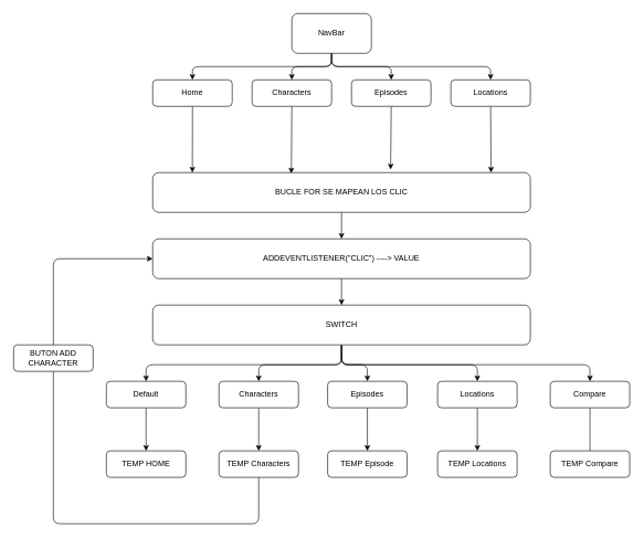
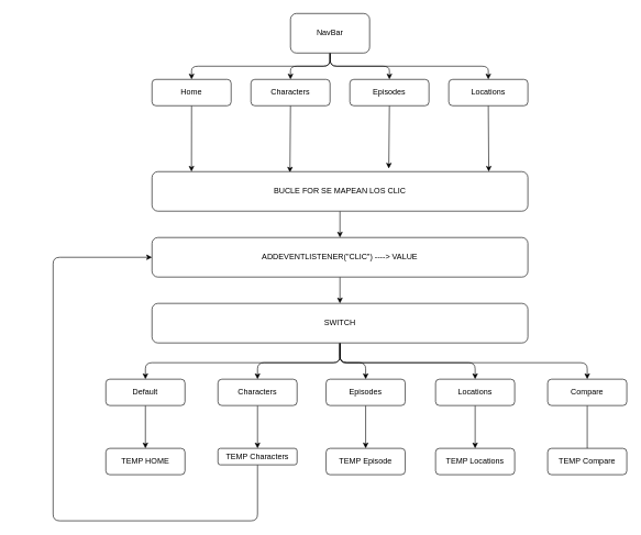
  <mxCell id="0" />
  <mxCell id="1" parent="0" />
  <mxCell id="2" style="edgeStyle=none;html=1;exitX=0.5;exitY=1;exitDx=0;exitDy=0;entryX=0.5;entryY=0;entryDx=0;entryDy=0;" edge="1" parent="1" source="6" target="10"><mxGeometry relative="1" as="geometry"><Array as="points"><mxPoint x="500" y="100" /><mxPoint x="440" y="100" /></Array></mxGeometry></mxCell>
  <mxCell id="3" style="edgeStyle=none;html=1;exitX=0.5;exitY=1;exitDx=0;exitDy=0;entryX=0.5;entryY=0;entryDx=0;entryDy=0;" edge="1" parent="1" source="6" target="8"><mxGeometry relative="1" as="geometry"><Array as="points"><mxPoint x="500" y="100" /><mxPoint x="290" y="100" /></Array></mxGeometry></mxCell>
  <mxCell id="4" style="edgeStyle=none;html=1;exitX=0.5;exitY=1;exitDx=0;exitDy=0;entryX=0.5;entryY=0;entryDx=0;entryDy=0;" edge="1" parent="1" source="6" target="12"><mxGeometry relative="1" as="geometry"><Array as="points"><mxPoint x="500" y="100" /><mxPoint x="590" y="100" /></Array></mxGeometry></mxCell>
  <mxCell id="5" style="edgeStyle=none;html=1;exitX=0.5;exitY=1;exitDx=0;exitDy=0;entryX=0.5;entryY=0;entryDx=0;entryDy=0;" edge="1" parent="1" source="6" target="14"><mxGeometry relative="1" as="geometry"><Array as="points"><mxPoint x="500" y="100" /><mxPoint x="740" y="100" /></Array></mxGeometry></mxCell>
  <mxCell id="6" value="NavBar" style="rounded=1;whiteSpace=wrap;html=1;" vertex="1" parent="1"><mxGeometry x="440" y="20" width="120" height="60" as="geometry" /></mxCell>
  <mxCell id="7" style="edgeStyle=none;html=1;exitX=0.5;exitY=1;exitDx=0;exitDy=0;entryX=0.105;entryY=0;entryDx=0;entryDy=0;entryPerimeter=0;" edge="1" parent="1" source="8" target="16"><mxGeometry relative="1" as="geometry" /></mxCell>
  <mxCell id="8" value="Home" style="rounded=1;whiteSpace=wrap;html=1;" vertex="1" parent="1"><mxGeometry x="230" y="120" width="120" height="40" as="geometry" /></mxCell>
  <mxCell id="9" style="edgeStyle=none;html=1;exitX=0.5;exitY=1;exitDx=0;exitDy=0;entryX=0.367;entryY=0.022;entryDx=0;entryDy=0;entryPerimeter=0;" edge="1" parent="1" source="10" target="16"><mxGeometry relative="1" as="geometry" /></mxCell>
  <mxCell id="10" value="Characters" style="rounded=1;whiteSpace=wrap;html=1;" vertex="1" parent="1"><mxGeometry x="380" y="120" width="120" height="40" as="geometry" /></mxCell>
  <mxCell id="11" style="edgeStyle=none;html=1;exitX=0.5;exitY=1;exitDx=0;exitDy=0;entryX=0.63;entryY=-0.078;entryDx=0;entryDy=0;entryPerimeter=0;" edge="1" parent="1" source="12" target="16"><mxGeometry relative="1" as="geometry" /></mxCell>
  <mxCell id="12" value="Episodes" style="rounded=1;whiteSpace=wrap;html=1;" vertex="1" parent="1"><mxGeometry x="530" y="120" width="120" height="40" as="geometry" /></mxCell>
  <mxCell id="13" style="edgeStyle=none;html=1;exitX=0.5;exitY=1;exitDx=0;exitDy=0;entryX=0.896;entryY=0;entryDx=0;entryDy=0;entryPerimeter=0;" edge="1" parent="1" source="14" target="16"><mxGeometry relative="1" as="geometry" /></mxCell>
  <mxCell id="14" value="Locations" style="rounded=1;whiteSpace=wrap;html=1;" vertex="1" parent="1"><mxGeometry x="680" y="120" width="120" height="40" as="geometry" /></mxCell>
  <mxCell id="15" style="edgeStyle=none;html=1;exitX=0.5;exitY=1;exitDx=0;exitDy=0;" edge="1" parent="1" source="16"><mxGeometry relative="1" as="geometry"><mxPoint x="515" y="360" as="targetPoint" /></mxGeometry></mxCell>
  <mxCell id="16" value="BUCLE FOR SE MAPEAN LOS CLIC" style="rounded=1;whiteSpace=wrap;html=1;" vertex="1" parent="1"><mxGeometry x="230" y="260" width="570" height="60" as="geometry" /></mxCell>
  <mxCell id="17" style="edgeStyle=none;html=1;exitX=0.5;exitY=1;exitDx=0;exitDy=0;entryX=0.5;entryY=0;entryDx=0;entryDy=0;" edge="1" parent="1" source="18" target="24"><mxGeometry relative="1" as="geometry" /></mxCell>
  <mxCell id="18" value="ADDEVENTLISTENER(&quot;CLIC&quot;) ----&amp;gt; VALUE" style="rounded=1;whiteSpace=wrap;html=1;" vertex="1" parent="1"><mxGeometry x="230" y="360" width="570" height="60" as="geometry" /></mxCell>
  <mxCell id="19" style="edgeStyle=none;html=1;exitX=0.5;exitY=1;exitDx=0;exitDy=0;entryX=0.5;entryY=0;entryDx=0;entryDy=0;" edge="1" parent="1" source="24" target="26"><mxGeometry relative="1" as="geometry"><Array as="points"><mxPoint x="515" y="550" /><mxPoint x="220" y="550" /></Array></mxGeometry></mxCell>
  <mxCell id="20" style="edgeStyle=none;html=1;exitX=0.5;exitY=1;exitDx=0;exitDy=0;entryX=0.5;entryY=0;entryDx=0;entryDy=0;" edge="1" parent="1" source="24" target="28"><mxGeometry relative="1" as="geometry"><Array as="points"><mxPoint x="515" y="550" /><mxPoint x="390" y="550" /></Array></mxGeometry></mxCell>
  <mxCell id="21" style="edgeStyle=none;html=1;exitX=0.5;exitY=1;exitDx=0;exitDy=0;entryX=0.5;entryY=0;entryDx=0;entryDy=0;" edge="1" parent="1" source="24" target="30"><mxGeometry relative="1" as="geometry"><Array as="points"><mxPoint x="515" y="550" /><mxPoint x="554" y="550" /></Array></mxGeometry></mxCell>
  <mxCell id="22" style="edgeStyle=none;html=1;exitX=0.5;exitY=1;exitDx=0;exitDy=0;entryX=0.5;entryY=0;entryDx=0;entryDy=0;" edge="1" parent="1" source="24" target="32"><mxGeometry relative="1" as="geometry"><Array as="points"><mxPoint x="515" y="550" /><mxPoint x="720" y="550" /></Array></mxGeometry></mxCell>
  <mxCell id="23" style="edgeStyle=none;html=1;exitX=0.5;exitY=1;exitDx=0;exitDy=0;entryX=0.5;entryY=0;entryDx=0;entryDy=0;" edge="1" parent="1" source="24" target="34"><mxGeometry relative="1" as="geometry"><Array as="points"><mxPoint x="515" y="550" /><mxPoint x="890" y="550" /></Array></mxGeometry></mxCell>
  <mxCell id="24" value="SWITCH" style="rounded=1;whiteSpace=wrap;html=1;" vertex="1" parent="1"><mxGeometry x="230" y="460" width="570" height="60" as="geometry" /></mxCell>
  <mxCell id="25" style="edgeStyle=none;html=1;exitX=0.5;exitY=1;exitDx=0;exitDy=0;entryX=0.5;entryY=0;entryDx=0;entryDy=0;" edge="1" parent="1" source="26" target="35"><mxGeometry relative="1" as="geometry" /></mxCell>
  <mxCell id="26" value="Default" style="rounded=1;whiteSpace=wrap;html=1;" vertex="1" parent="1"><mxGeometry x="160" y="575" width="120" height="40" as="geometry" /></mxCell>
  <mxCell id="27" style="edgeStyle=none;html=1;exitX=0.5;exitY=1;exitDx=0;exitDy=0;entryX=0.5;entryY=0;entryDx=0;entryDy=0;" edge="1" parent="1" source="28" target="37"><mxGeometry relative="1" as="geometry" /></mxCell>
  <mxCell id="28" value="Characters" style="rounded=1;whiteSpace=wrap;html=1;" vertex="1" parent="1"><mxGeometry x="330" y="575" width="120" height="40" as="geometry" /></mxCell>
  <mxCell id="29" style="edgeStyle=none;html=1;exitX=0.5;exitY=1;exitDx=0;exitDy=0;entryX=0.5;entryY=0;entryDx=0;entryDy=0;" edge="1" parent="1" source="30" target="38"><mxGeometry relative="1" as="geometry" /></mxCell>
  <mxCell id="30" value="Episodes" style="rounded=1;whiteSpace=wrap;html=1;" vertex="1" parent="1"><mxGeometry x="494" y="575" width="120" height="40" as="geometry" /></mxCell>
  <mxCell id="31" style="edgeStyle=none;html=1;exitX=0.5;exitY=1;exitDx=0;exitDy=0;entryX=0.5;entryY=0;entryDx=0;entryDy=0;" edge="1" parent="1" source="32" target="39"><mxGeometry relative="1" as="geometry" /></mxCell>
  <mxCell id="32" value="Locations" style="rounded=1;whiteSpace=wrap;html=1;" vertex="1" parent="1"><mxGeometry x="660" y="575" width="120" height="40" as="geometry" /></mxCell>
  <mxCell id="33" style="edgeStyle=none;html=1;exitX=0.5;exitY=1;exitDx=0;exitDy=0;entryX=0.5;entryY=0;entryDx=0;entryDy=0;endArrow=none;" edge="1" parent="1" source="34" target="40"><mxGeometry relative="1" as="geometry" /></mxCell>
  <mxCell id="34" value="Compare" style="rounded=1;whiteSpace=wrap;html=1;" vertex="1" parent="1"><mxGeometry x="830" y="575" width="120" height="40" as="geometry" /></mxCell>
  <mxCell id="35" value="TEMP HOME" style="rounded=1;whiteSpace=wrap;html=1;" vertex="1" parent="1"><mxGeometry x="160" y="680" width="120" height="40" as="geometry" /></mxCell>
  <mxCell id="36" style="edgeStyle=none;html=1;exitX=0.5;exitY=1;exitDx=0;exitDy=0;entryX=0;entryY=0.5;entryDx=0;entryDy=0;" edge="1" parent="1" source="37" target="18"><mxGeometry relative="1" as="geometry"><Array as="points"><mxPoint x="390" y="790" /><mxPoint x="80" y="790" /><mxPoint x="80" y="390" /></Array></mxGeometry></mxCell>
- <mxCell id="37" value="TEMP Characters" style="rounded=1;whiteSpace=wrap;html=1;" vertex="1" parent="1"><mxGeometry x="330" y="680" width="120" height="40" as="geometry" /></mxCell>
+ <mxCell id="37" value="TEMP Characters" style="rounded=1;whiteSpace=wrap;html=1;" vertex="1" parent="1"><mxGeometry x="330" y="680" width="120" height="25" as="geometry" /></mxCell>
  <mxCell id="38" value="TEMP Episode" style="rounded=1;whiteSpace=wrap;html=1;" vertex="1" parent="1"><mxGeometry x="494" y="680" width="120" height="40" as="geometry" /></mxCell>
  <mxCell id="39" value="TEMP Locations" style="rounded=1;whiteSpace=wrap;html=1;" vertex="1" parent="1"><mxGeometry x="660" y="680" width="120" height="40" as="geometry" /></mxCell>
  <mxCell id="40" value="TEMP Compare" style="rounded=1;whiteSpace=wrap;html=1;" vertex="1" parent="1"><mxGeometry x="830" y="680" width="120" height="40" as="geometry" /></mxCell>
- <mxCell id="41" value="BUTON ADD CHARACTER" style="rounded=1;whiteSpace=wrap;html=1;" vertex="1" parent="1"><mxGeometry x="20" y="520" width="120" height="40" as="geometry" /></mxCell>
